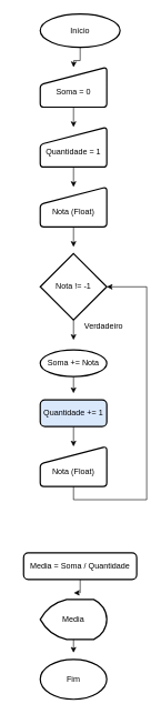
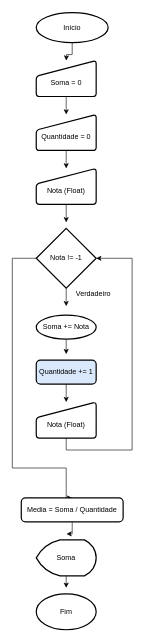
  <mxCell id="0" />
  <mxCell id="1" parent="0" />
  <mxCell id="2" style="edgeStyle=orthogonalEdgeStyle;rounded=0;orthogonalLoop=1;jettySize=auto;html=1;" edge="1" parent="1" source="3"><mxGeometry relative="1" as="geometry"><mxPoint x="110" y="100" as="targetPoint" /></mxGeometry></mxCell>
  <mxCell id="3" value="Início" style="strokeWidth=2;html=1;shape=mxgraph.flowchart.start_1;whiteSpace=wrap;" vertex="1" parent="1"><mxGeometry x="60" y="20" width="120" height="50" as="geometry" /></mxCell>
  <mxCell id="4" style="edgeStyle=orthogonalEdgeStyle;rounded=0;orthogonalLoop=1;jettySize=auto;html=1;" edge="1" parent="1" source="5"><mxGeometry relative="1" as="geometry"><mxPoint x="110" y="980" as="targetPoint" /></mxGeometry></mxCell>
- <mxCell id="5" value="Media" style="strokeWidth=2;html=1;shape=mxgraph.flowchart.display;whiteSpace=wrap;" vertex="1" parent="1"><mxGeometry x="60" y="900" width="100" height="60" as="geometry" /></mxCell>
+ <mxCell id="5" value="Soma" style="strokeWidth=2;html=1;shape=mxgraph.flowchart.display;whiteSpace=wrap;" vertex="1" parent="1"><mxGeometry x="60" y="900" width="100" height="60" as="geometry" /></mxCell>
  <mxCell id="6" style="edgeStyle=orthogonalEdgeStyle;rounded=0;orthogonalLoop=1;jettySize=auto;html=1;" edge="1" parent="1" source="7"><mxGeometry relative="1" as="geometry"><mxPoint x="110" y="190" as="targetPoint" /></mxGeometry></mxCell>
  <mxCell id="7" value="&lt;br&gt;Soma = 0" style="html=1;strokeWidth=2;shape=manualInput;whiteSpace=wrap;rounded=1;size=26;arcSize=11;" vertex="1" parent="1"><mxGeometry x="60" y="100" width="100" height="60" as="geometry" /></mxCell>
  <mxCell id="8" style="edgeStyle=orthogonalEdgeStyle;rounded=0;orthogonalLoop=1;jettySize=auto;html=1;" edge="1" parent="1" source="9"><mxGeometry relative="1" as="geometry"><mxPoint x="110" y="280" as="targetPoint" /></mxGeometry></mxCell>
- <mxCell id="9" value="&lt;br&gt;Quantidade = 1" style="html=1;strokeWidth=2;shape=manualInput;whiteSpace=wrap;rounded=1;size=26;arcSize=11;" vertex="1" parent="1"><mxGeometry x="60" y="190" width="100" height="60" as="geometry" /></mxCell>
+ <mxCell id="9" value="&lt;br&gt;Quantidade = 0" style="html=1;strokeWidth=2;shape=manualInput;whiteSpace=wrap;rounded=1;size=26;arcSize=11;" vertex="1" parent="1"><mxGeometry x="60" y="190" width="100" height="60" as="geometry" /></mxCell>
  <mxCell id="10" style="edgeStyle=orthogonalEdgeStyle;rounded=0;orthogonalLoop=1;jettySize=auto;html=1;" edge="1" parent="1" source="12"><mxGeometry relative="1" as="geometry"><mxPoint x="110" y="510" as="targetPoint" /></mxGeometry></mxCell>
+ <mxCell id="11" style="edgeStyle=orthogonalEdgeStyle;rounded=0;orthogonalLoop=1;jettySize=auto;html=1;entryX=0.5;entryY=0;entryDx=0;entryDy=0;" edge="1" parent="1" source="12" target="23"><mxGeometry relative="1" as="geometry"><Array as="points"><mxPoint x="20" y="430" /><mxPoint x="20" y="780" /><mxPoint x="110" y="780" /></Array></mxGeometry></mxCell>
  <mxCell id="12" value="Nota != -1" style="strokeWidth=2;html=1;shape=mxgraph.flowchart.decision;whiteSpace=wrap;" vertex="1" parent="1"><mxGeometry x="60" y="380" width="100" height="100" as="geometry" /></mxCell>
  <mxCell id="13" style="edgeStyle=orthogonalEdgeStyle;rounded=0;orthogonalLoop=1;jettySize=auto;html=1;" edge="1" parent="1" source="14"><mxGeometry relative="1" as="geometry"><mxPoint x="110" y="370" as="targetPoint" /></mxGeometry></mxCell>
  <mxCell id="14" value="&lt;br&gt;Nota (Float)" style="html=1;strokeWidth=2;shape=manualInput;whiteSpace=wrap;rounded=1;size=26;arcSize=11;" vertex="1" parent="1"><mxGeometry x="60" y="280" width="100" height="60" as="geometry" /></mxCell>
  <mxCell id="15" value="" style="edgeStyle=orthogonalEdgeStyle;rounded=0;orthogonalLoop=1;jettySize=auto;html=1;" edge="1" parent="1" source="16"><mxGeometry relative="1" as="geometry"><mxPoint x="110" y="590" as="targetPoint" /></mxGeometry></mxCell>
  <mxCell id="16" value="Soma += Nota" style="ellipse;whiteSpace=wrap;html=1;absoluteArcSize=1;arcSize=14;strokeWidth=2;" vertex="1" parent="1"><mxGeometry x="60" y="525" width="100" height="40" as="geometry" /></mxCell>
  <mxCell id="17" style="edgeStyle=orthogonalEdgeStyle;rounded=0;orthogonalLoop=1;jettySize=auto;html=1;" edge="1" parent="1" source="18"><mxGeometry relative="1" as="geometry"><mxPoint x="110" y="670" as="targetPoint" /></mxGeometry></mxCell>
  <mxCell id="18" value="Quantidade += 1" style="rounded=1;whiteSpace=wrap;html=1;absoluteArcSize=1;arcSize=14;strokeWidth=2;fillColor=#dae8fc;" vertex="1" parent="1"><mxGeometry x="60" y="600" width="100" height="40" as="geometry" /></mxCell>
  <mxCell id="19" value="Verdadeiro" style="text;html=1;align=center;verticalAlign=middle;resizable=0;points=[];autosize=1;" vertex="1" parent="1"><mxGeometry x="120" y="480" width="70" height="20" as="geometry" /></mxCell>
  <mxCell id="20" style="edgeStyle=orthogonalEdgeStyle;rounded=0;orthogonalLoop=1;jettySize=auto;html=1;entryX=1;entryY=0.5;entryDx=0;entryDy=0;entryPerimeter=0;" edge="1" parent="1" source="21" target="12"><mxGeometry relative="1" as="geometry"><mxPoint x="110" y="760" as="targetPoint" /><Array as="points"><mxPoint x="110" y="750" /><mxPoint x="220" y="750" /><mxPoint x="220" y="430" /></Array></mxGeometry></mxCell>
  <mxCell id="21" value="&lt;br&gt;Nota (Float)" style="html=1;strokeWidth=2;shape=manualInput;whiteSpace=wrap;rounded=1;size=26;arcSize=11;" vertex="1" parent="1"><mxGeometry x="60" y="670" width="100" height="60" as="geometry" /></mxCell>
  <mxCell id="22" style="edgeStyle=orthogonalEdgeStyle;rounded=0;orthogonalLoop=1;jettySize=auto;html=1;" edge="1" parent="1" source="23"><mxGeometry relative="1" as="geometry"><mxPoint x="110" y="890" as="targetPoint" /></mxGeometry></mxCell>
  <mxCell id="23" value="Media = Soma / Quantidade" style="rounded=1;whiteSpace=wrap;html=1;absoluteArcSize=1;arcSize=14;strokeWidth=2;" vertex="1" parent="1"><mxGeometry x="35" y="830" width="170" height="40" as="geometry" /></mxCell>
  <mxCell id="24" value="Fim" style="strokeWidth=2;html=1;shape=mxgraph.flowchart.start_1;whiteSpace=wrap;" vertex="1" parent="1"><mxGeometry x="60" y="990" width="100" height="60" as="geometry" /></mxCell>
